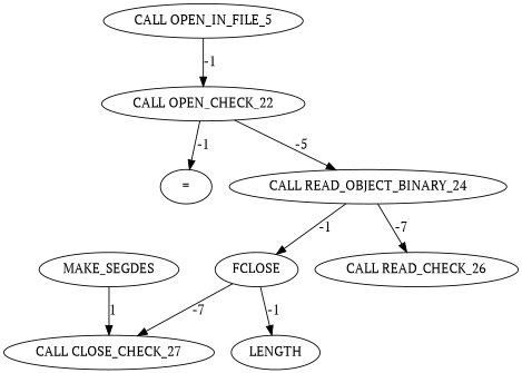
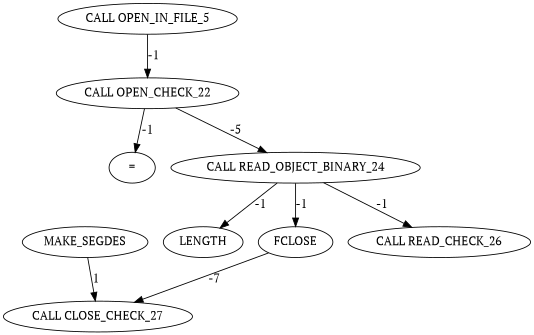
  digraph {
    fontname="PT Serif"
    node [cost=0 fontname="PT Serif"]
    edge [cost=-1 fontname="PT Serif"]
    n1 [label=LENGTH]
    n2 [cost=172 label=MAKE_SEGDES]
    n3 [label="CALL CLOSE_CHECK_27"]
    n4 [label=FCLOSE]
    n5 [label="CALL OPEN_CHECK_22"]
    n6 [cost=1806 label="="]
    n7 [label="CALL READ_OBJECT_BINARY_24"]
    n8 [label="CALL READ_CHECK_26"]
    n9 [label="CALL OPEN_IN_FILE_5"]
    n2 -> n3 [cost=1 label=1]
-   n4 -> n1 [label=-1]
+   n7 -> n1 [label=-1]
    n4 -> n3 [label=-7]
    n5 -> n6 [label=-1]
    n5 -> n7 [label=-5]
    n7 -> n4 [label=-1]
-   n7 -> n8 [label=-7]
+   n7 -> n8 [label=-1]
    n9 -> n5 [label=-1]
  }
